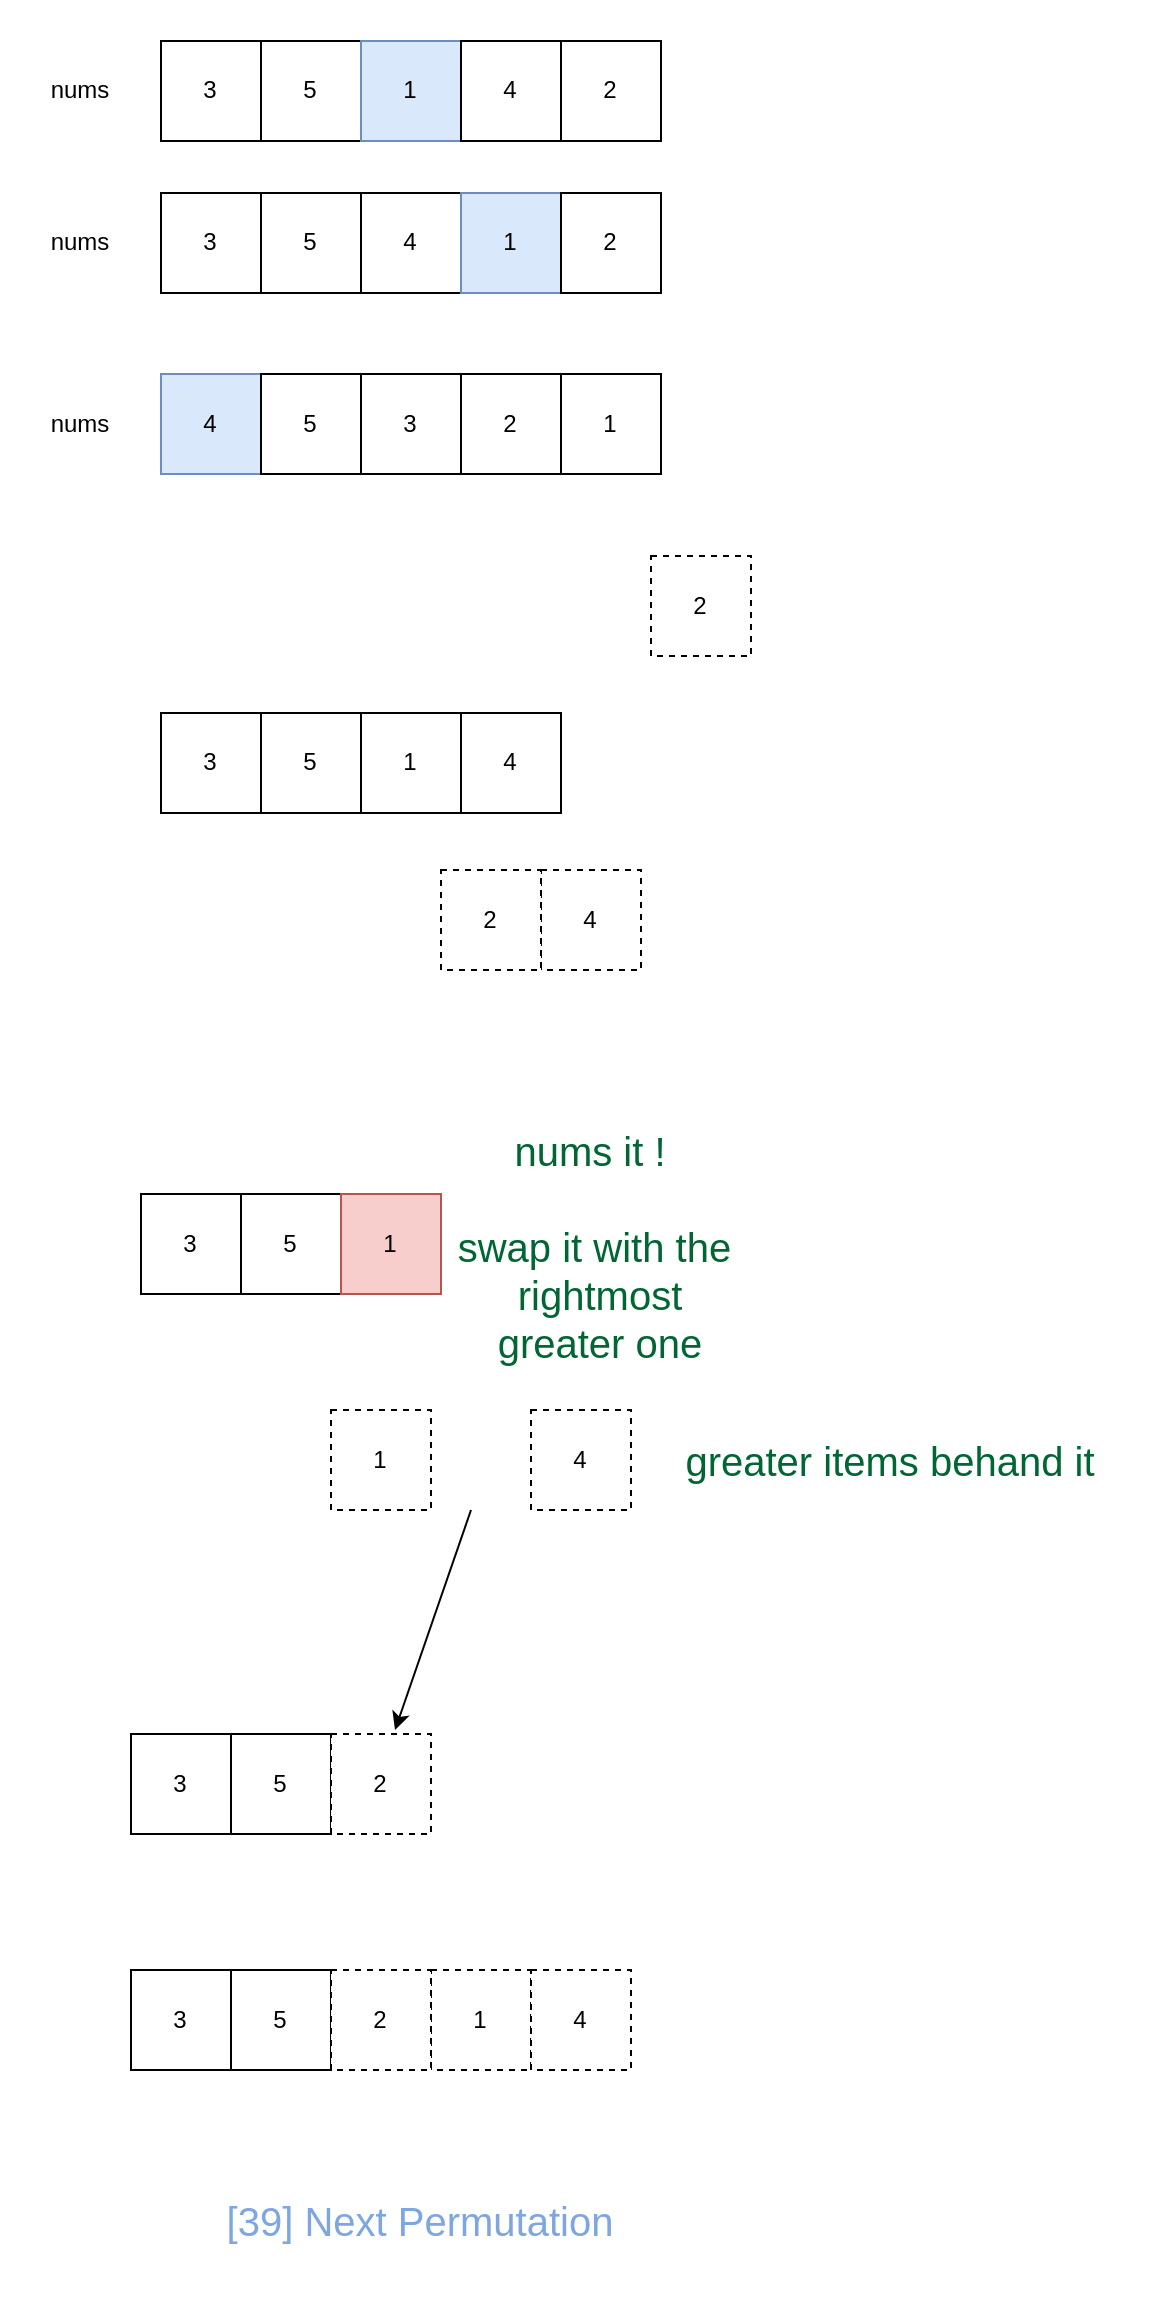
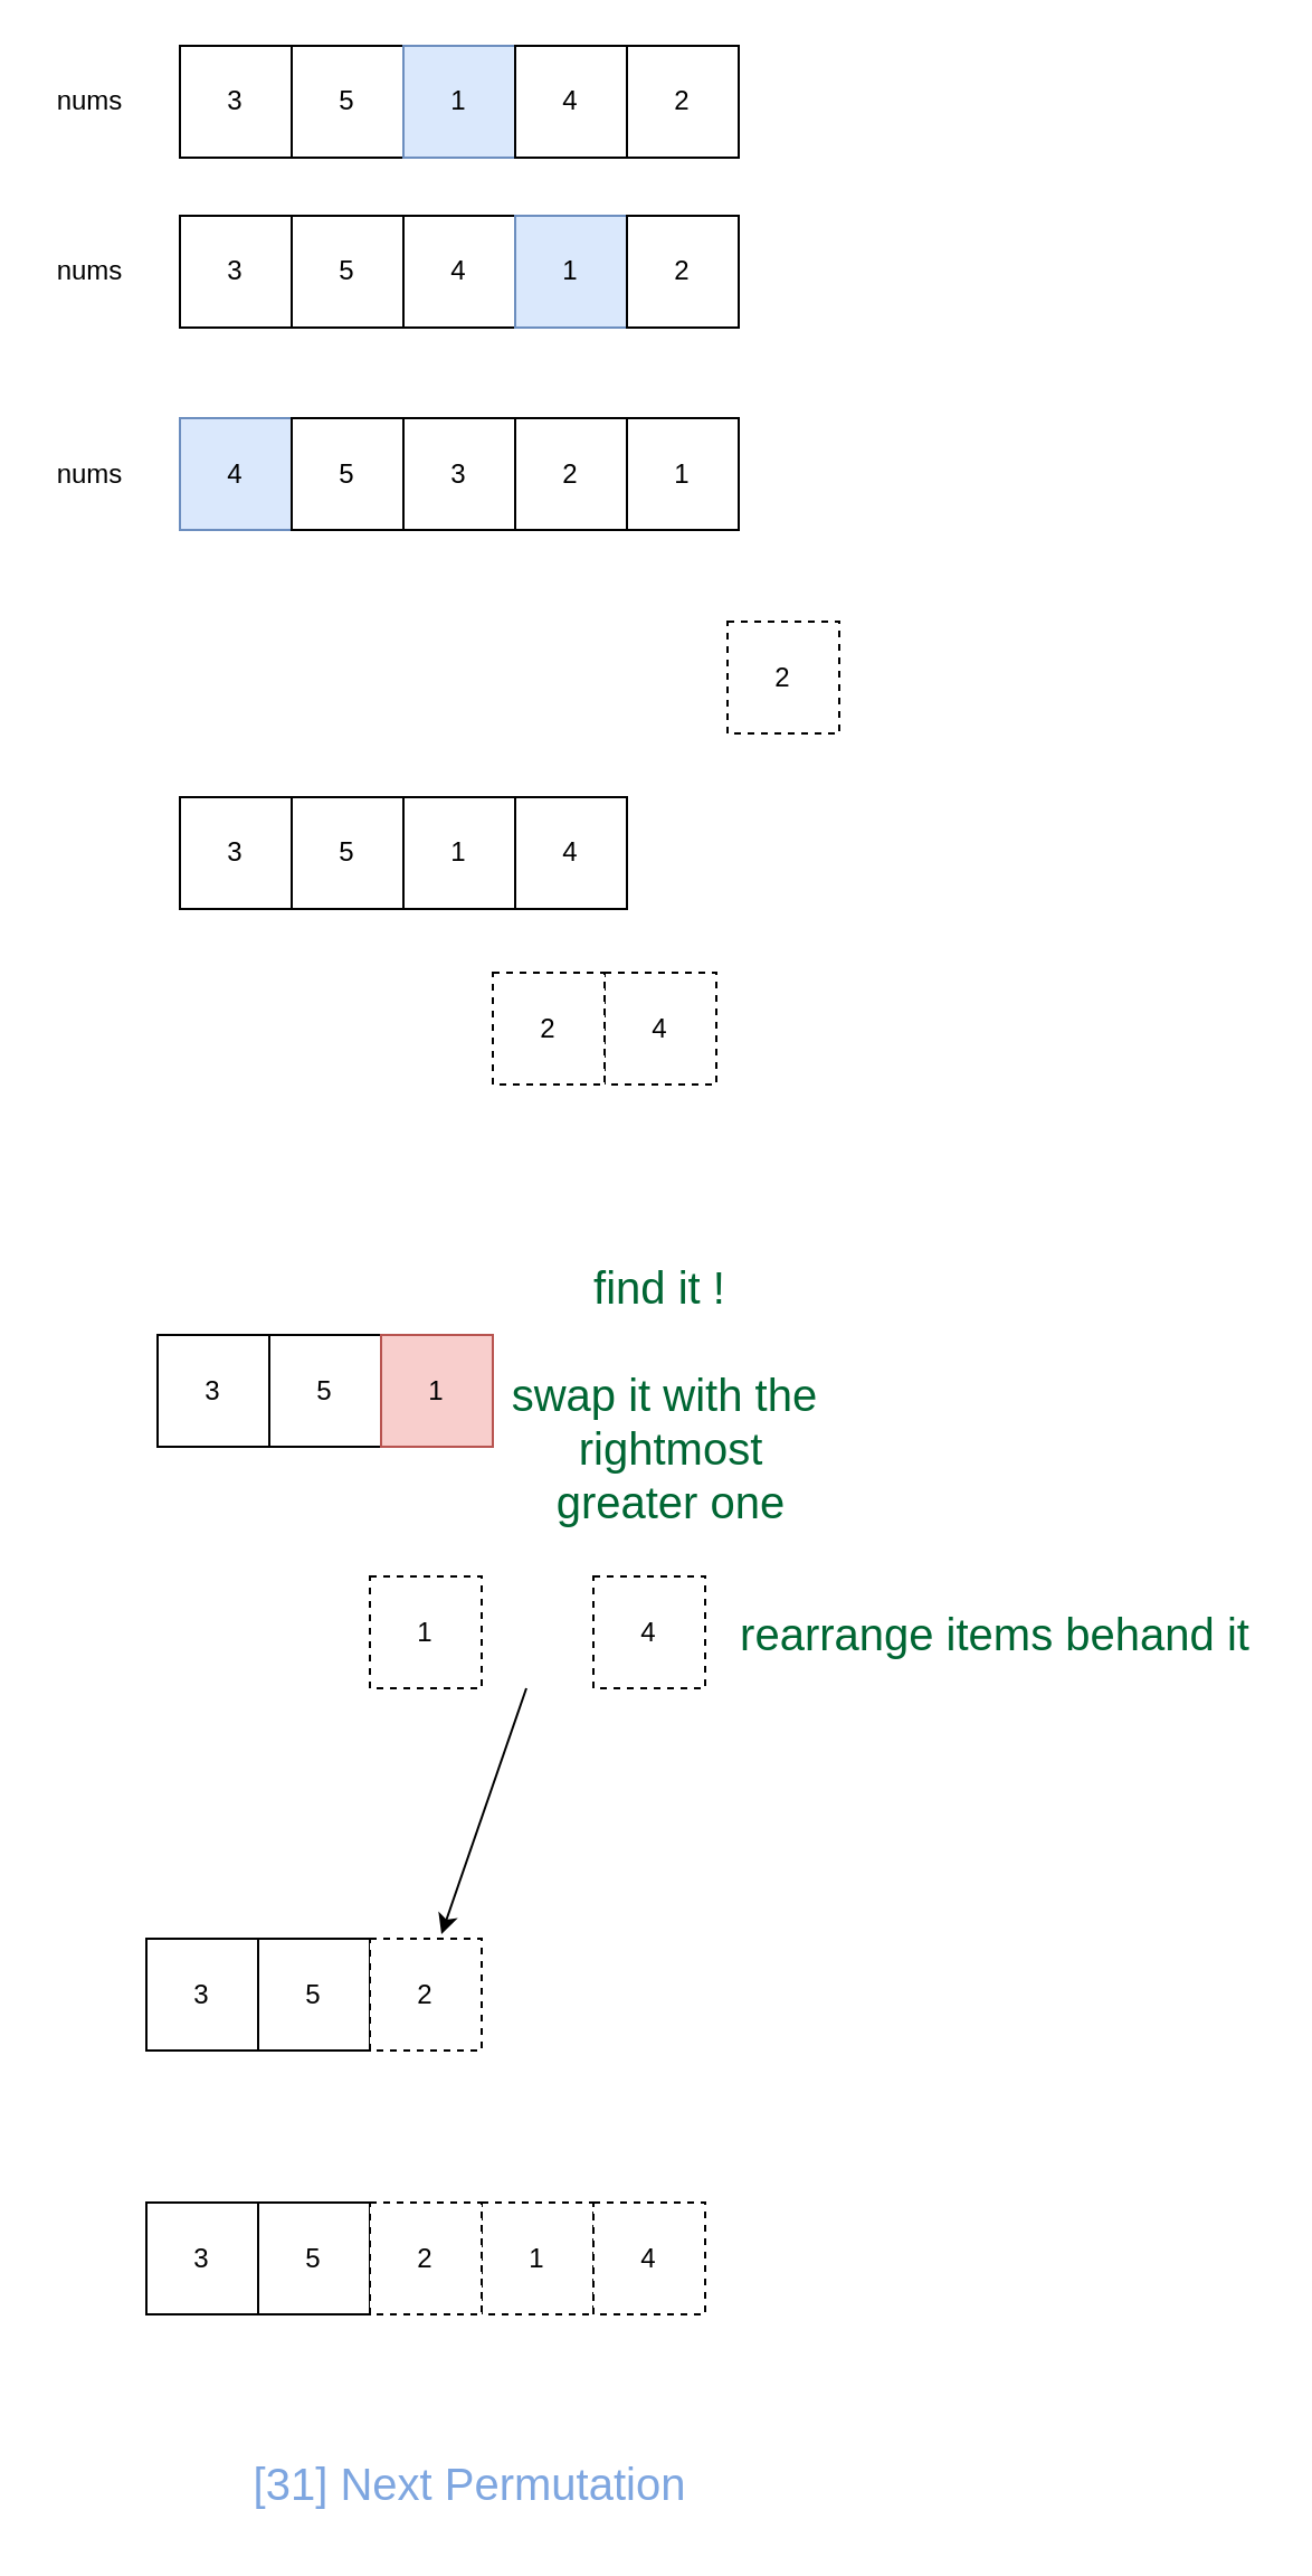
  <mxCell id="0" />
  <mxCell id="1" parent="0" />
  <mxCell id="2" value="3" style="rounded=0;whiteSpace=wrap;html=1;" vertex="1" parent="1"><mxGeometry x="80" y="20" width="50" height="50" as="geometry" /></mxCell>
  <mxCell id="3" value="5" style="rounded=0;whiteSpace=wrap;html=1;" vertex="1" parent="1"><mxGeometry x="130" y="20" width="50" height="50" as="geometry" /></mxCell>
  <mxCell id="4" value="1" style="rounded=0;whiteSpace=wrap;html=1;fillColor=#dae8fc;strokeColor=#6c8ebf;" vertex="1" parent="1"><mxGeometry x="180" y="20" width="50" height="50" as="geometry" /></mxCell>
  <mxCell id="5" value="4" style="rounded=0;whiteSpace=wrap;html=1;" vertex="1" parent="1"><mxGeometry x="230" y="20" width="50" height="50" as="geometry" /></mxCell>
  <mxCell id="6" value="2" style="rounded=0;whiteSpace=wrap;html=1;" vertex="1" parent="1"><mxGeometry x="280" y="20" width="50" height="50" as="geometry" /></mxCell>
  <mxCell id="7" value="3" style="rounded=0;whiteSpace=wrap;html=1;" vertex="1" parent="1"><mxGeometry x="80" y="356" width="50" height="50" as="geometry" /></mxCell>
  <mxCell id="8" value="5" style="rounded=0;whiteSpace=wrap;html=1;" vertex="1" parent="1"><mxGeometry x="130" y="356" width="50" height="50" as="geometry" /></mxCell>
  <mxCell id="9" value="1" style="rounded=0;whiteSpace=wrap;html=1;" vertex="1" parent="1"><mxGeometry x="180" y="356" width="50" height="50" as="geometry" /></mxCell>
  <mxCell id="10" value="4" style="rounded=0;whiteSpace=wrap;html=1;" vertex="1" parent="1"><mxGeometry x="230" y="356" width="50" height="50" as="geometry" /></mxCell>
  <mxCell id="11" value="2" style="rounded=0;whiteSpace=wrap;html=1;dashed=1;" vertex="1" parent="1"><mxGeometry x="325" y="277.5" width="50" height="50" as="geometry" /></mxCell>
  <mxCell id="12" value="3" style="rounded=0;whiteSpace=wrap;html=1;" vertex="1" parent="1"><mxGeometry x="65" y="866.5" width="50" height="50" as="geometry" /></mxCell>
  <mxCell id="13" value="5" style="rounded=0;whiteSpace=wrap;html=1;" vertex="1" parent="1"><mxGeometry x="115" y="866.5" width="50" height="50" as="geometry" /></mxCell>
  <mxCell id="14" value="1" style="rounded=0;whiteSpace=wrap;html=1;dashed=1;" vertex="1" parent="1"><mxGeometry x="165" y="704.5" width="50" height="50" as="geometry" /></mxCell>
  <mxCell id="15" value="4" style="rounded=0;whiteSpace=wrap;html=1;dashed=1;" vertex="1" parent="1"><mxGeometry x="265" y="704.5" width="50" height="50" as="geometry" /></mxCell>
  <mxCell id="16" value="2" style="rounded=0;whiteSpace=wrap;html=1;dashed=1;" vertex="1" parent="1"><mxGeometry x="165" y="866.5" width="50" height="50" as="geometry" /></mxCell>
  <mxCell id="17" value="3" style="rounded=0;whiteSpace=wrap;html=1;" vertex="1" parent="1"><mxGeometry x="70" y="596.5" width="50" height="50" as="geometry" /></mxCell>
  <mxCell id="18" value="5" style="rounded=0;whiteSpace=wrap;html=1;" vertex="1" parent="1"><mxGeometry x="120" y="596.5" width="50" height="50" as="geometry" /></mxCell>
  <mxCell id="19" value="1" style="rounded=0;whiteSpace=wrap;html=1;fillColor=#f8cecc;strokeColor=#b85450;" vertex="1" parent="1"><mxGeometry x="170" y="596.5" width="50" height="50" as="geometry" /></mxCell>
  <mxCell id="20" value="4" style="rounded=0;whiteSpace=wrap;html=1;dashed=1;" vertex="1" parent="1"><mxGeometry x="270" y="434.5" width="50" height="50" as="geometry" /></mxCell>
  <mxCell id="21" value="2" style="rounded=0;whiteSpace=wrap;html=1;dashed=1;" vertex="1" parent="1"><mxGeometry x="220" y="434.5" width="50" height="50" as="geometry" /></mxCell>
  <mxCell id="22" value="" style="endArrow=classic;html=1;entryX=0.64;entryY=-0.04;entryDx=0;entryDy=0;entryPerimeter=0;" edge="1" parent="1" target="16"><mxGeometry width="50" height="50" relative="1" as="geometry"><mxPoint x="235" y="754.5" as="sourcePoint" /><mxPoint x="95" y="934.5" as="targetPoint" /></mxGeometry></mxCell>
  <mxCell id="23" value="3" style="rounded=0;whiteSpace=wrap;html=1;" vertex="1" parent="1"><mxGeometry x="65" y="984.5" width="50" height="50" as="geometry" /></mxCell>
  <mxCell id="24" value="5" style="rounded=0;whiteSpace=wrap;html=1;" vertex="1" parent="1"><mxGeometry x="115" y="984.5" width="50" height="50" as="geometry" /></mxCell>
  <mxCell id="25" value="1" style="rounded=0;whiteSpace=wrap;html=1;dashed=1;" vertex="1" parent="1"><mxGeometry x="215" y="984.5" width="50" height="50" as="geometry" /></mxCell>
  <mxCell id="26" value="4" style="rounded=0;whiteSpace=wrap;html=1;dashed=1;" vertex="1" parent="1"><mxGeometry x="265" y="984.5" width="50" height="50" as="geometry" /></mxCell>
  <mxCell id="27" value="2" style="rounded=0;whiteSpace=wrap;html=1;dashed=1;" vertex="1" parent="1"><mxGeometry x="165" y="984.5" width="50" height="50" as="geometry" /></mxCell>
  <mxCell id="28" value="nums" style="text;html=1;strokeColor=none;fillColor=none;align=center;verticalAlign=middle;whiteSpace=wrap;rounded=0;dashed=1;" vertex="1" parent="1"><mxGeometry x="20" y="35" width="40" height="20" as="geometry" /></mxCell>
- <mxCell id="29" value="nums it !" style="text;html=1;strokeColor=none;fillColor=none;align=center;verticalAlign=middle;whiteSpace=wrap;rounded=0;dashed=1;fontSize=20;fontColor=#006633;" vertex="1" parent="1"><mxGeometry x="220" y="553.5" width="150" height="43" as="geometry" /></mxCell>
- <mxCell id="30" value="greater items behand it" style="text;html=1;strokeColor=none;fillColor=none;align=center;verticalAlign=middle;whiteSpace=wrap;rounded=0;dashed=1;fontSize=20;fontColor=#006633;" vertex="1" parent="1"><mxGeometry x="325" y="687" width="240" height="85" as="geometry" /></mxCell>
+ <mxCell id="29" value="find it !" style="text;html=1;strokeColor=none;fillColor=none;align=center;verticalAlign=middle;whiteSpace=wrap;rounded=0;dashed=1;fontSize=20;fontColor=#006633;" vertex="1" parent="1"><mxGeometry x="220" y="553.5" width="150" height="43" as="geometry" /></mxCell>
+ <mxCell id="30" value="rearrange items behand it" style="text;html=1;strokeColor=none;fillColor=none;align=center;verticalAlign=middle;whiteSpace=wrap;rounded=0;dashed=1;fontSize=20;fontColor=#006633;" vertex="1" parent="1"><mxGeometry x="325" y="687" width="240" height="85" as="geometry" /></mxCell>
  <mxCell id="31" value="swap it with the&amp;nbsp; rightmost greater one" style="text;html=1;strokeColor=none;fillColor=none;align=center;verticalAlign=middle;whiteSpace=wrap;rounded=0;dashed=1;fontSize=20;fontColor=#006633;" vertex="1" parent="1"><mxGeometry x="225" y="625" width="150" height="43" as="geometry" /></mxCell>
- <mxCell id="32" value="&lt;div&gt;&lt;span&gt;&lt;font color=&quot;#7ea6e0&quot;&gt;[39] Next Permutation&lt;/font&gt;&lt;/span&gt;&lt;/div&gt;" style="text;html=1;strokeColor=none;fillColor=none;align=center;verticalAlign=middle;whiteSpace=wrap;rounded=0;dashed=1;fontSize=20;fontColor=#006633;" vertex="1" parent="1"><mxGeometry x="60" y="1090" width="300" height="40" as="geometry" /></mxCell>
+ <mxCell id="32" value="&lt;div&gt;&lt;span&gt;&lt;font color=&quot;#7ea6e0&quot;&gt;[31] Next Permutation&lt;/font&gt;&lt;/span&gt;&lt;/div&gt;" style="text;html=1;strokeColor=none;fillColor=none;align=center;verticalAlign=middle;whiteSpace=wrap;rounded=0;dashed=1;fontSize=20;fontColor=#006633;" vertex="1" parent="1"><mxGeometry x="60" y="1090" width="300" height="40" as="geometry" /></mxCell>
  <mxCell id="33" value="3" style="rounded=0;whiteSpace=wrap;html=1;" vertex="1" parent="1"><mxGeometry x="80" y="96" width="50" height="50" as="geometry" /></mxCell>
  <mxCell id="34" value="5" style="rounded=0;whiteSpace=wrap;html=1;" vertex="1" parent="1"><mxGeometry x="130" y="96" width="50" height="50" as="geometry" /></mxCell>
  <mxCell id="35" value="4" style="rounded=0;whiteSpace=wrap;html=1;" vertex="1" parent="1"><mxGeometry x="180" y="96" width="50" height="50" as="geometry" /></mxCell>
  <mxCell id="36" value="1" style="rounded=0;whiteSpace=wrap;html=1;fillColor=#dae8fc;strokeColor=#6c8ebf;" vertex="1" parent="1"><mxGeometry x="230" y="96" width="50" height="50" as="geometry" /></mxCell>
  <mxCell id="37" value="2" style="rounded=0;whiteSpace=wrap;html=1;" vertex="1" parent="1"><mxGeometry x="280" y="96" width="50" height="50" as="geometry" /></mxCell>
  <mxCell id="38" value="nums" style="text;html=1;strokeColor=none;fillColor=none;align=center;verticalAlign=middle;whiteSpace=wrap;rounded=0;dashed=1;" vertex="1" parent="1"><mxGeometry x="20" y="111" width="40" height="20" as="geometry" /></mxCell>
  <mxCell id="39" value="4" style="rounded=0;whiteSpace=wrap;html=1;fillColor=#dae8fc;strokeColor=#6c8ebf;" vertex="1" parent="1"><mxGeometry x="80" y="186.5" width="50" height="50" as="geometry" /></mxCell>
  <mxCell id="40" value="5" style="rounded=0;whiteSpace=wrap;html=1;" vertex="1" parent="1"><mxGeometry x="130" y="186.5" width="50" height="50" as="geometry" /></mxCell>
  <mxCell id="41" value="3" style="rounded=0;whiteSpace=wrap;html=1;" vertex="1" parent="1"><mxGeometry x="180" y="186.5" width="50" height="50" as="geometry" /></mxCell>
  <mxCell id="42" value="2" style="rounded=0;whiteSpace=wrap;html=1;" vertex="1" parent="1"><mxGeometry x="230" y="186.5" width="50" height="50" as="geometry" /></mxCell>
  <mxCell id="43" value="1" style="rounded=0;whiteSpace=wrap;html=1;" vertex="1" parent="1"><mxGeometry x="280" y="186.5" width="50" height="50" as="geometry" /></mxCell>
  <mxCell id="44" value="nums" style="text;html=1;strokeColor=none;fillColor=none;align=center;verticalAlign=middle;whiteSpace=wrap;rounded=0;dashed=1;" vertex="1" parent="1"><mxGeometry x="20" y="201.5" width="40" height="20" as="geometry" /></mxCell>
